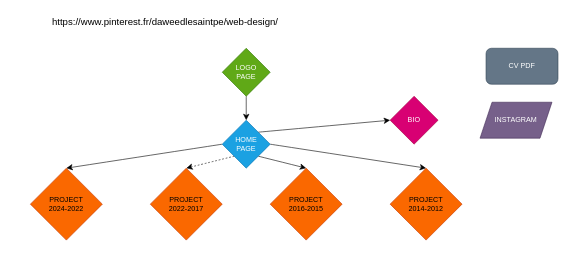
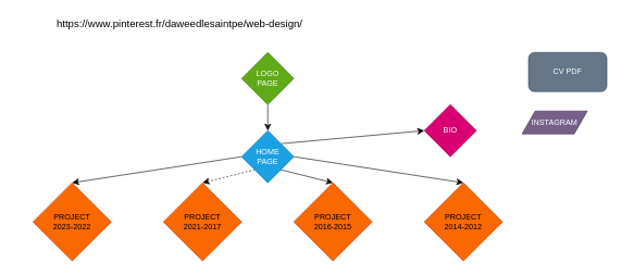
  <mxCell id="0" />
  <mxCell id="1" parent="0" />
  <mxCell id="2" style="edgeStyle=none;curved=1;rounded=0;orthogonalLoop=1;jettySize=auto;html=1;exitX=0;exitY=0.5;exitDx=0;exitDy=0;entryX=0.5;entryY=0;entryDx=0;entryDy=0;fontSize=12;startSize=8;endSize=8;" parent="1" source="7" target="10" edge="1"><mxGeometry relative="1" as="geometry" /></mxCell>
  <mxCell id="3" style="edgeStyle=none;curved=1;rounded=0;orthogonalLoop=1;jettySize=auto;html=1;exitX=0;exitY=1;exitDx=0;exitDy=0;entryX=0.5;entryY=0;entryDx=0;entryDy=0;fontSize=12;startSize=8;endSize=8;dashed=1;" parent="1" source="7" target="11" edge="1"><mxGeometry relative="1" as="geometry" /></mxCell>
  <mxCell id="4" style="edgeStyle=none;curved=1;rounded=0;orthogonalLoop=1;jettySize=auto;html=1;exitX=1;exitY=1;exitDx=0;exitDy=0;entryX=0.5;entryY=0;entryDx=0;entryDy=0;fontSize=12;startSize=8;endSize=8;" parent="1" source="7" target="12" edge="1"><mxGeometry relative="1" as="geometry" /></mxCell>
  <mxCell id="5" style="edgeStyle=none;curved=1;rounded=0;orthogonalLoop=1;jettySize=auto;html=1;exitX=1;exitY=0.5;exitDx=0;exitDy=0;entryX=0.5;entryY=0;entryDx=0;entryDy=0;fontSize=12;startSize=8;endSize=8;" parent="1" source="7" target="13" edge="1"><mxGeometry relative="1" as="geometry" /></mxCell>
  <mxCell id="6" style="edgeStyle=none;curved=1;rounded=0;orthogonalLoop=1;jettySize=auto;html=1;exitX=1;exitY=0;exitDx=0;exitDy=0;entryX=0;entryY=0.5;entryDx=0;entryDy=0;fontSize=12;startSize=8;endSize=8;" parent="1" source="7" target="14" edge="1"><mxGeometry relative="1" as="geometry" /></mxCell>
  <mxCell id="7" value="HOME&lt;div&gt;PAGE&lt;/div&gt;" style="rhombus;whiteSpace=wrap;html=1;fillColor=#1ba1e2;fontColor=#ffffff;strokeColor=#006EAF;" parent="1" vertex="1"><mxGeometry x="370" y="200" width="80" height="80" as="geometry" /></mxCell>
  <mxCell id="8" style="edgeStyle=none;curved=1;rounded=0;orthogonalLoop=1;jettySize=auto;html=1;exitX=0.5;exitY=1;exitDx=0;exitDy=0;entryX=0.5;entryY=0;entryDx=0;entryDy=0;fontSize=12;startSize=8;endSize=8;" parent="1" source="9" target="7" edge="1"><mxGeometry relative="1" as="geometry" /></mxCell>
  <mxCell id="9" value="LOGO&lt;div&gt;PAGE&lt;/div&gt;" style="rhombus;whiteSpace=wrap;html=1;fillColor=#60a917;fontColor=#ffffff;strokeColor=#2D7600;" parent="1" vertex="1"><mxGeometry x="370" y="80" width="80" height="80" as="geometry" /></mxCell>
- <mxCell id="10" value="PROJECT&lt;div&gt;2024-2022&lt;/div&gt;" style="rhombus;whiteSpace=wrap;html=1;fillColor=#fa6800;fontColor=#000000;strokeColor=#C73500;" parent="1" vertex="1"><mxGeometry x="50" y="280" width="120" height="120" as="geometry" /></mxCell>
- <mxCell id="11" value="PROJECT&lt;div&gt;2022-2017&lt;/div&gt;" style="rhombus;whiteSpace=wrap;html=1;fillColor=#fa6800;fontColor=#000000;strokeColor=#C73500;" parent="1" vertex="1"><mxGeometry x="250" y="280" width="120" height="120" as="geometry" /></mxCell>
+ <mxCell id="10" value="PROJECT&lt;div&gt;2023-2022&lt;/div&gt;" style="rhombus;whiteSpace=wrap;html=1;fillColor=#fa6800;fontColor=#000000;strokeColor=#C73500;" parent="1" vertex="1"><mxGeometry x="50" y="280" width="120" height="120" as="geometry" /></mxCell>
+ <mxCell id="11" value="PROJECT&lt;div&gt;2021-2017&lt;/div&gt;" style="rhombus;whiteSpace=wrap;html=1;fillColor=#fa6800;fontColor=#000000;strokeColor=#C73500;" parent="1" vertex="1"><mxGeometry x="250" y="280" width="120" height="120" as="geometry" /></mxCell>
  <mxCell id="12" value="PROJECT&lt;div&gt;2016-2015&lt;/div&gt;" style="rhombus;whiteSpace=wrap;html=1;fillColor=#fa6800;fontColor=#000000;strokeColor=#C73500;" parent="1" vertex="1"><mxGeometry x="450" y="280" width="120" height="120" as="geometry" /></mxCell>
  <mxCell id="13" value="PROJECT&lt;div&gt;2014-2012&lt;/div&gt;" style="rhombus;whiteSpace=wrap;html=1;fillColor=#fa6800;fontColor=#000000;strokeColor=#C73500;" parent="1" vertex="1"><mxGeometry x="650" y="280" width="120" height="120" as="geometry" /></mxCell>
  <mxCell id="14" value="BIO" style="rhombus;whiteSpace=wrap;html=1;fillColor=#d80073;fontColor=#ffffff;strokeColor=#A50040;" parent="1" vertex="1"><mxGeometry x="650" y="160" width="80" height="80" as="geometry" /></mxCell>
  <mxCell id="15" value="CV PDF" style="rounded=1;whiteSpace=wrap;html=1;fillColor=#647687;strokeColor=#314354;fontColor=#ffffff;" parent="1" vertex="1"><mxGeometry x="810" y="80" width="120" height="60" as="geometry" /></mxCell>
- <mxCell id="16" value="INSTAGRAM" style="shape=parallelogram;perimeter=parallelogramPerimeter;whiteSpace=wrap;html=1;fixedSize=1;fillColor=#76608a;strokeColor=#432D57;fontColor=#ffffff;" parent="1" vertex="1"><mxGeometry x="800" y="170" width="120" height="60" as="geometry" /></mxCell>
+ <mxCell id="16" value="INSTAGRAM" style="shape=parallelogram;perimeter=parallelogramPerimeter;whiteSpace=wrap;html=1;fixedSize=1;fillColor=#76608a;strokeColor=#432D57;fontColor=#ffffff;" parent="1" vertex="1"><mxGeometry x="800" y="170" width="100" height="35" as="geometry" /></mxCell>
  <mxCell id="17" value="https://www.pinterest.fr/daweedlesaintpe/web-design/" style="text;html=1;align=center;verticalAlign=middle;whiteSpace=wrap;rounded=0;fontSize=16;" parent="1" vertex="1"><mxGeometry x="20" y="20" width="510" height="30" as="geometry" /></mxCell>
